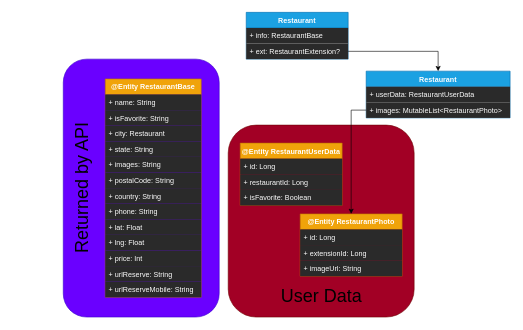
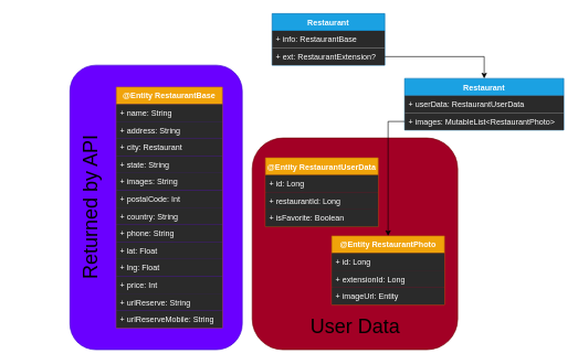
  <mxCell id="0" />
  <mxCell id="1" parent="0" />
  <mxCell id="2" value="" style="rounded=1;whiteSpace=wrap;html=1;fillColor=#a20025;strokeColor=#6F0000;fontColor=#ffffff;" vertex="1" parent="1"><mxGeometry x="380" y="208" width="310" height="320" as="geometry" /></mxCell>
  <mxCell id="3" value="" style="rounded=1;whiteSpace=wrap;html=1;fillColor=#6a00ff;strokeColor=#3700CC;fontColor=#ffffff;" vertex="1" parent="1"><mxGeometry x="105" y="98" width="260" height="430" as="geometry" /></mxCell>
  <mxCell id="4" value="Restaurant" style="swimlane;fontStyle=1;align=center;verticalAlign=top;childLayout=stackLayout;horizontal=1;startSize=26;horizontalStack=0;resizeParent=1;resizeParentMax=0;resizeLast=0;collapsible=1;marginBottom=0;fillColor=#1ba1e2;strokeColor=#006EAF;fontColor=#ffffff;" vertex="1" parent="1"><mxGeometry x="410" y="20" width="170" height="78" as="geometry" /></mxCell>
  <mxCell id="5" value="+ info: RestaurantBase" style="text;align=left;verticalAlign=top;spacingLeft=4;spacingRight=4;overflow=hidden;rotatable=0;points=[[0,0.5],[1,0.5]];portConstraint=eastwest;fillColor=#2a2a2a;fontColor=#FFFFFF;" vertex="1" parent="4"><mxGeometry y="26" width="170" height="26" as="geometry" /></mxCell>
  <mxCell id="6" value="+ ext: RestaurantExtension?" style="text;align=left;verticalAlign=top;spacingLeft=4;spacingRight=4;overflow=hidden;rotatable=0;points=[[0,0.5],[1,0.5]];portConstraint=eastwest;fillColor=#2a2a2a;fontColor=#FFFFFF;" vertex="1" parent="4"><mxGeometry y="52" width="170" height="26" as="geometry" /></mxCell>
  <mxCell id="7" value="@Entity RestaurantBase" style="swimlane;fontStyle=1;align=center;verticalAlign=top;childLayout=stackLayout;horizontal=1;startSize=26;horizontalStack=0;resizeParent=1;resizeParentMax=0;resizeLast=0;collapsible=1;marginBottom=0;fillColor=#f0a30a;strokeColor=#BD7000;fontColor=#ffffff;" vertex="1" parent="1"><mxGeometry x="175" y="131" width="160" height="364" as="geometry" /></mxCell>
  <mxCell id="8" value="+ name: String" style="text;align=left;verticalAlign=top;spacingLeft=4;spacingRight=4;overflow=hidden;rotatable=0;points=[[0,0.5],[1,0.5]];portConstraint=eastwest;fillColor=#2a2a2a;fontColor=#FFFFFF;" vertex="1" parent="7"><mxGeometry y="26" width="160" height="26" as="geometry" /></mxCell>
- <mxCell id="9" value="+ isFavorite: String" style="text;align=left;verticalAlign=top;spacingLeft=4;spacingRight=4;overflow=hidden;rotatable=0;points=[[0,0.5],[1,0.5]];portConstraint=eastwest;fillColor=#2a2a2a;fontColor=#FFFFFF;" vertex="1" parent="7"><mxGeometry y="52" width="160" height="26" as="geometry" /></mxCell>
+ <mxCell id="9" value="+ address: String" style="text;align=left;verticalAlign=top;spacingLeft=4;spacingRight=4;overflow=hidden;rotatable=0;points=[[0,0.5],[1,0.5]];portConstraint=eastwest;fillColor=#2a2a2a;fontColor=#FFFFFF;" vertex="1" parent="7"><mxGeometry y="52" width="160" height="26" as="geometry" /></mxCell>
  <mxCell id="10" value="+ city: Restaurant" style="text;align=left;verticalAlign=top;spacingLeft=4;spacingRight=4;overflow=hidden;rotatable=0;points=[[0,0.5],[1,0.5]];portConstraint=eastwest;fillColor=#2a2a2a;fontColor=#FFFFFF;" vertex="1" parent="7"><mxGeometry y="78" width="160" height="26" as="geometry" /></mxCell>
  <mxCell id="11" value="+ state: String" style="text;align=left;verticalAlign=top;spacingLeft=4;spacingRight=4;overflow=hidden;rotatable=0;points=[[0,0.5],[1,0.5]];portConstraint=eastwest;fillColor=#2a2a2a;fontColor=#FFFFFF;" vertex="1" parent="7"><mxGeometry y="104" width="160" height="26" as="geometry" /></mxCell>
  <mxCell id="12" value="+ images: String" style="text;align=left;verticalAlign=top;spacingLeft=4;spacingRight=4;overflow=hidden;rotatable=0;points=[[0,0.5],[1,0.5]];portConstraint=eastwest;fillColor=#2a2a2a;fontColor=#FFFFFF;" vertex="1" parent="7"><mxGeometry y="130" width="160" height="26" as="geometry" /></mxCell>
- <mxCell id="13" value="+ postalCode: String" style="text;align=left;verticalAlign=top;spacingLeft=4;spacingRight=4;overflow=hidden;rotatable=0;points=[[0,0.5],[1,0.5]];portConstraint=eastwest;fillColor=#2a2a2a;fontColor=#FFFFFF;" vertex="1" parent="7"><mxGeometry y="156" width="160" height="26" as="geometry" /></mxCell>
+ <mxCell id="13" value="+ postalCode: Int" style="text;align=left;verticalAlign=top;spacingLeft=4;spacingRight=4;overflow=hidden;rotatable=0;points=[[0,0.5],[1,0.5]];portConstraint=eastwest;fillColor=#2a2a2a;fontColor=#FFFFFF;" vertex="1" parent="7"><mxGeometry y="156" width="160" height="26" as="geometry" /></mxCell>
  <mxCell id="14" value="+ country: String" style="text;align=left;verticalAlign=top;spacingLeft=4;spacingRight=4;overflow=hidden;rotatable=0;points=[[0,0.5],[1,0.5]];portConstraint=eastwest;fillColor=#2a2a2a;fontColor=#FFFFFF;" vertex="1" parent="7"><mxGeometry y="182" width="160" height="26" as="geometry" /></mxCell>
  <mxCell id="15" value="+ phone: String" style="text;align=left;verticalAlign=top;spacingLeft=4;spacingRight=4;overflow=hidden;rotatable=0;points=[[0,0.5],[1,0.5]];portConstraint=eastwest;fillColor=#2a2a2a;fontColor=#FFFFFF;" vertex="1" parent="7"><mxGeometry y="208" width="160" height="26" as="geometry" /></mxCell>
  <mxCell id="16" value="+ lat: Float" style="text;align=left;verticalAlign=top;spacingLeft=4;spacingRight=4;overflow=hidden;rotatable=0;points=[[0,0.5],[1,0.5]];portConstraint=eastwest;fillColor=#2a2a2a;fontColor=#FFFFFF;" vertex="1" parent="7"><mxGeometry y="234" width="160" height="26" as="geometry" /></mxCell>
  <mxCell id="17" value="+ lng: Float" style="text;align=left;verticalAlign=top;spacingLeft=4;spacingRight=4;overflow=hidden;rotatable=0;points=[[0,0.5],[1,0.5]];portConstraint=eastwest;fillColor=#2a2a2a;fontColor=#FFFFFF;" vertex="1" parent="7"><mxGeometry y="260" width="160" height="26" as="geometry" /></mxCell>
  <mxCell id="18" value="+ price: Int" style="text;align=left;verticalAlign=top;spacingLeft=4;spacingRight=4;overflow=hidden;rotatable=0;points=[[0,0.5],[1,0.5]];portConstraint=eastwest;fillColor=#2a2a2a;fontColor=#FFFFFF;" vertex="1" parent="7"><mxGeometry y="286" width="160" height="26" as="geometry" /></mxCell>
  <mxCell id="19" value="+ urlReserve: String" style="text;align=left;verticalAlign=top;spacingLeft=4;spacingRight=4;overflow=hidden;rotatable=0;points=[[0,0.5],[1,0.5]];portConstraint=eastwest;fillColor=#2a2a2a;fontColor=#FFFFFF;" vertex="1" parent="7"><mxGeometry y="312" width="160" height="26" as="geometry" /></mxCell>
  <mxCell id="20" value="+ urlReserveMobile: String" style="text;align=left;verticalAlign=top;spacingLeft=4;spacingRight=4;overflow=hidden;rotatable=0;points=[[0,0.5],[1,0.5]];portConstraint=eastwest;fillColor=#2a2a2a;fontColor=#FFFFFF;" vertex="1" parent="7"><mxGeometry y="338" width="160" height="26" as="geometry" /></mxCell>
  <mxCell id="21" value="&lt;font style=&quot;font-size: 30px&quot;&gt;Returned by API&lt;/font&gt;" style="text;html=1;align=center;verticalAlign=middle;resizable=0;points=[];autosize=1;rotation=-90;" vertex="1" parent="1"><mxGeometry x="20" y="298" width="230" height="30" as="geometry" /></mxCell>
  <mxCell id="22" value="Restaurant" style="swimlane;fontStyle=1;align=center;verticalAlign=top;childLayout=stackLayout;horizontal=1;startSize=26;horizontalStack=0;resizeParent=1;resizeParentMax=0;resizeLast=0;collapsible=1;marginBottom=0;fillColor=#1ba1e2;strokeColor=#006EAF;fontColor=#ffffff;" vertex="1" parent="1"><mxGeometry x="610" y="118" width="240" height="78" as="geometry" /></mxCell>
  <mxCell id="23" value="+ userData: RestaurantUserData" style="text;strokeColor=none;align=left;verticalAlign=top;spacingLeft=4;spacingRight=4;overflow=hidden;rotatable=0;points=[[0,0.5],[1,0.5]];portConstraint=eastwest;fillColor=#2a2a2a;fontColor=#FFFFFF;" vertex="1" parent="22"><mxGeometry y="26" width="240" height="26" as="geometry" /></mxCell>
  <mxCell id="24" value="+ images: MutableList&lt;RestaurantPhoto&gt;" style="text;strokeColor=none;align=left;verticalAlign=top;spacingLeft=4;spacingRight=4;overflow=hidden;rotatable=0;points=[[0,0.5],[1,0.5]];portConstraint=eastwest;fillColor=#2a2a2a;fontColor=#FFFFFF;" vertex="1" parent="22"><mxGeometry y="52" width="240" height="26" as="geometry" /></mxCell>
  <mxCell id="25" style="edgeStyle=orthogonalEdgeStyle;rounded=0;orthogonalLoop=1;jettySize=auto;html=1;entryX=0.5;entryY=0;entryDx=0;entryDy=0;" edge="1" parent="1" source="6" target="22"><mxGeometry relative="1" as="geometry" /></mxCell>
  <mxCell id="26" value="@Entity RestaurantUserData" style="swimlane;fontStyle=1;align=center;verticalAlign=top;childLayout=stackLayout;horizontal=1;startSize=26;horizontalStack=0;resizeParent=1;resizeParentMax=0;resizeLast=0;collapsible=1;marginBottom=0;fillColor=#f0a30a;strokeColor=#BD7000;fontColor=#ffffff;" vertex="1" parent="1"><mxGeometry x="400" y="238" width="170" height="104" as="geometry" /></mxCell>
  <mxCell id="27" value="+ id: Long" style="text;strokeColor=none;align=left;verticalAlign=top;spacingLeft=4;spacingRight=4;overflow=hidden;rotatable=0;points=[[0,0.5],[1,0.5]];portConstraint=eastwest;fillColor=#2a2a2a;fontColor=#FFFFFF;" vertex="1" parent="26"><mxGeometry y="26" width="170" height="26" as="geometry" /></mxCell>
  <mxCell id="28" value="+ restaurantId: Long" style="text;strokeColor=none;align=left;verticalAlign=top;spacingLeft=4;spacingRight=4;overflow=hidden;rotatable=0;points=[[0,0.5],[1,0.5]];portConstraint=eastwest;fillColor=#2a2a2a;fontColor=#FFFFFF;" vertex="1" parent="26"><mxGeometry y="52" width="170" height="26" as="geometry" /></mxCell>
  <mxCell id="29" value="+ isFavorite: Boolean" style="text;strokeColor=none;align=left;verticalAlign=top;spacingLeft=4;spacingRight=4;overflow=hidden;rotatable=0;points=[[0,0.5],[1,0.5]];portConstraint=eastwest;fillColor=#2a2a2a;fontColor=#FFFFFF;" vertex="1" parent="26"><mxGeometry y="78" width="170" height="26" as="geometry" /></mxCell>
  <mxCell id="30" value="@Entity RestaurantPhoto" style="swimlane;fontStyle=1;align=center;verticalAlign=top;childLayout=stackLayout;horizontal=1;startSize=26;horizontalStack=0;resizeParent=1;resizeParentMax=0;resizeLast=0;collapsible=1;marginBottom=0;fillColor=#f0a30a;strokeColor=#BD7000;fontColor=#ffffff;" vertex="1" parent="1"><mxGeometry x="500" y="356" width="170" height="104" as="geometry" /></mxCell>
  <mxCell id="31" value="+ id: Long" style="text;strokeColor=none;align=left;verticalAlign=top;spacingLeft=4;spacingRight=4;overflow=hidden;rotatable=0;points=[[0,0.5],[1,0.5]];portConstraint=eastwest;fillColor=#2a2a2a;fontColor=#FFFFFF;" vertex="1" parent="30"><mxGeometry y="26" width="170" height="26" as="geometry" /></mxCell>
  <mxCell id="32" value="+ extensionId: Long" style="text;strokeColor=none;align=left;verticalAlign=top;spacingLeft=4;spacingRight=4;overflow=hidden;rotatable=0;points=[[0,0.5],[1,0.5]];portConstraint=eastwest;fillColor=#2a2a2a;fontColor=#FFFFFF;" vertex="1" parent="30"><mxGeometry y="52" width="170" height="26" as="geometry" /></mxCell>
- <mxCell id="33" value="+ imageUrl: String" style="text;strokeColor=none;align=left;verticalAlign=top;spacingLeft=4;spacingRight=4;overflow=hidden;rotatable=0;points=[[0,0.5],[1,0.5]];portConstraint=eastwest;fillColor=#2a2a2a;fontColor=#FFFFFF;" vertex="1" parent="30"><mxGeometry y="78" width="170" height="26" as="geometry" /></mxCell>
+ <mxCell id="33" value="+ imageUrl: Entity" style="text;strokeColor=none;align=left;verticalAlign=top;spacingLeft=4;spacingRight=4;overflow=hidden;rotatable=0;points=[[0,0.5],[1,0.5]];portConstraint=eastwest;fillColor=#2a2a2a;fontColor=#FFFFFF;" vertex="1" parent="30"><mxGeometry y="78" width="170" height="26" as="geometry" /></mxCell>
  <mxCell id="34" style="edgeStyle=orthogonalEdgeStyle;rounded=0;orthogonalLoop=1;jettySize=auto;html=1;entryX=0.5;entryY=0;entryDx=0;entryDy=0;" edge="1" parent="1" source="24" target="30"><mxGeometry relative="1" as="geometry" /></mxCell>
  <mxCell id="35" value="&lt;font style=&quot;font-size: 30px&quot;&gt;User Data&lt;br&gt;&lt;/font&gt;" style="text;html=1;align=center;verticalAlign=middle;resizable=0;points=[];autosize=1;rotation=0;" vertex="1" parent="1"><mxGeometry x="460" y="478" width="150" height="30" as="geometry" /></mxCell>
